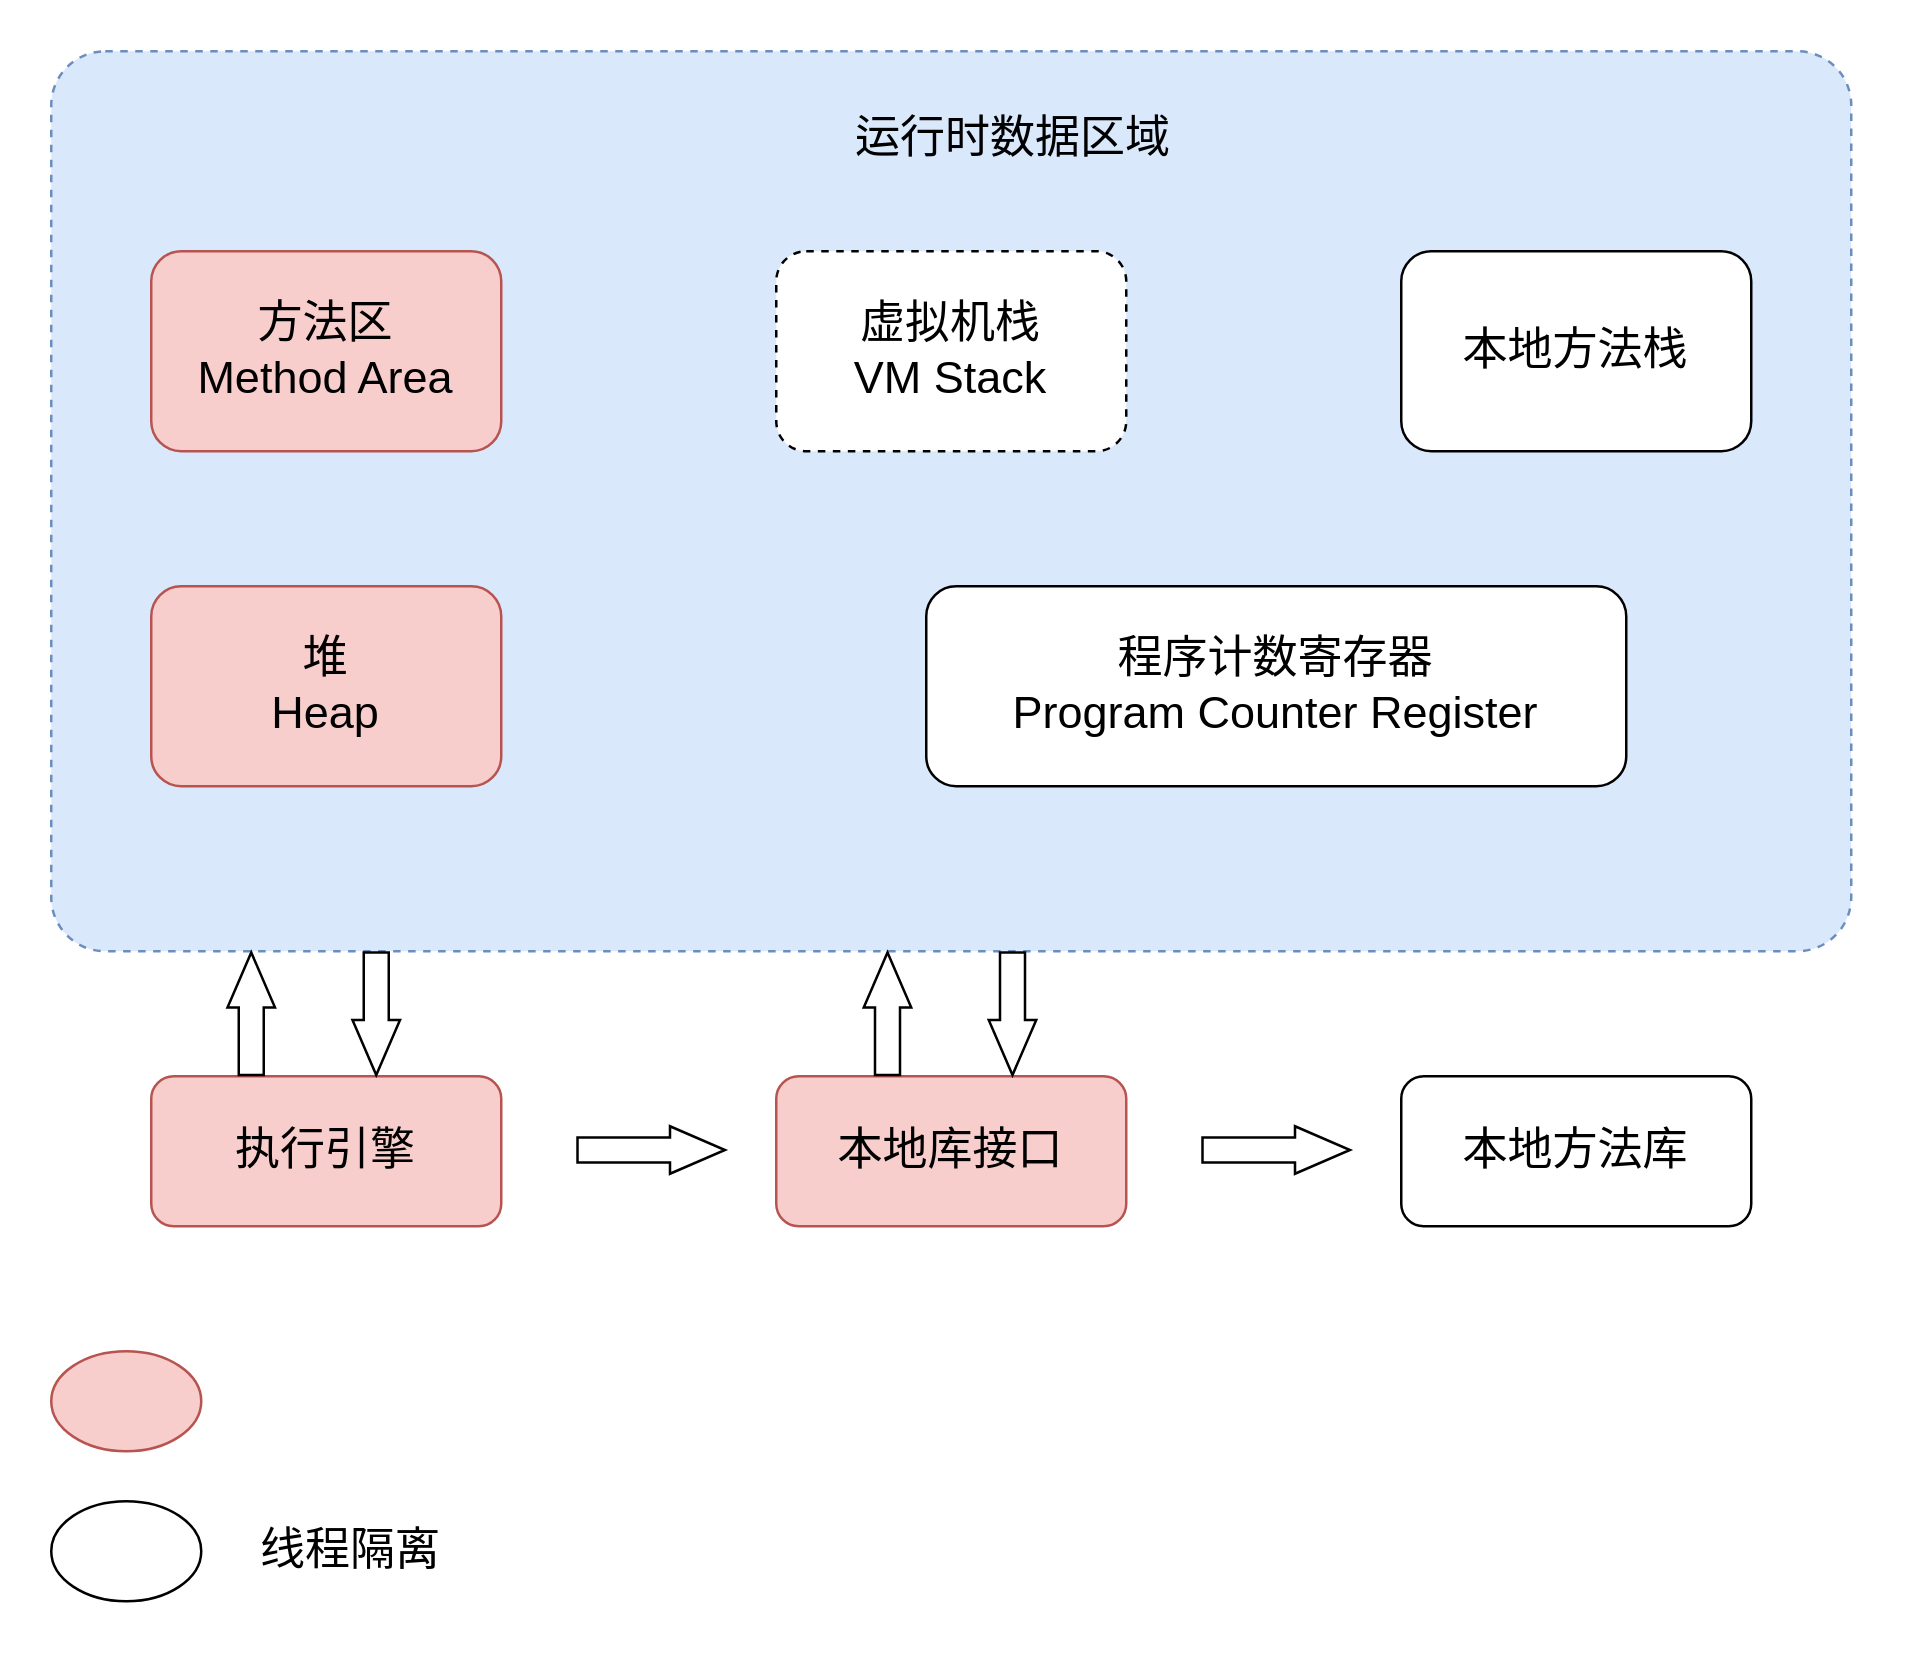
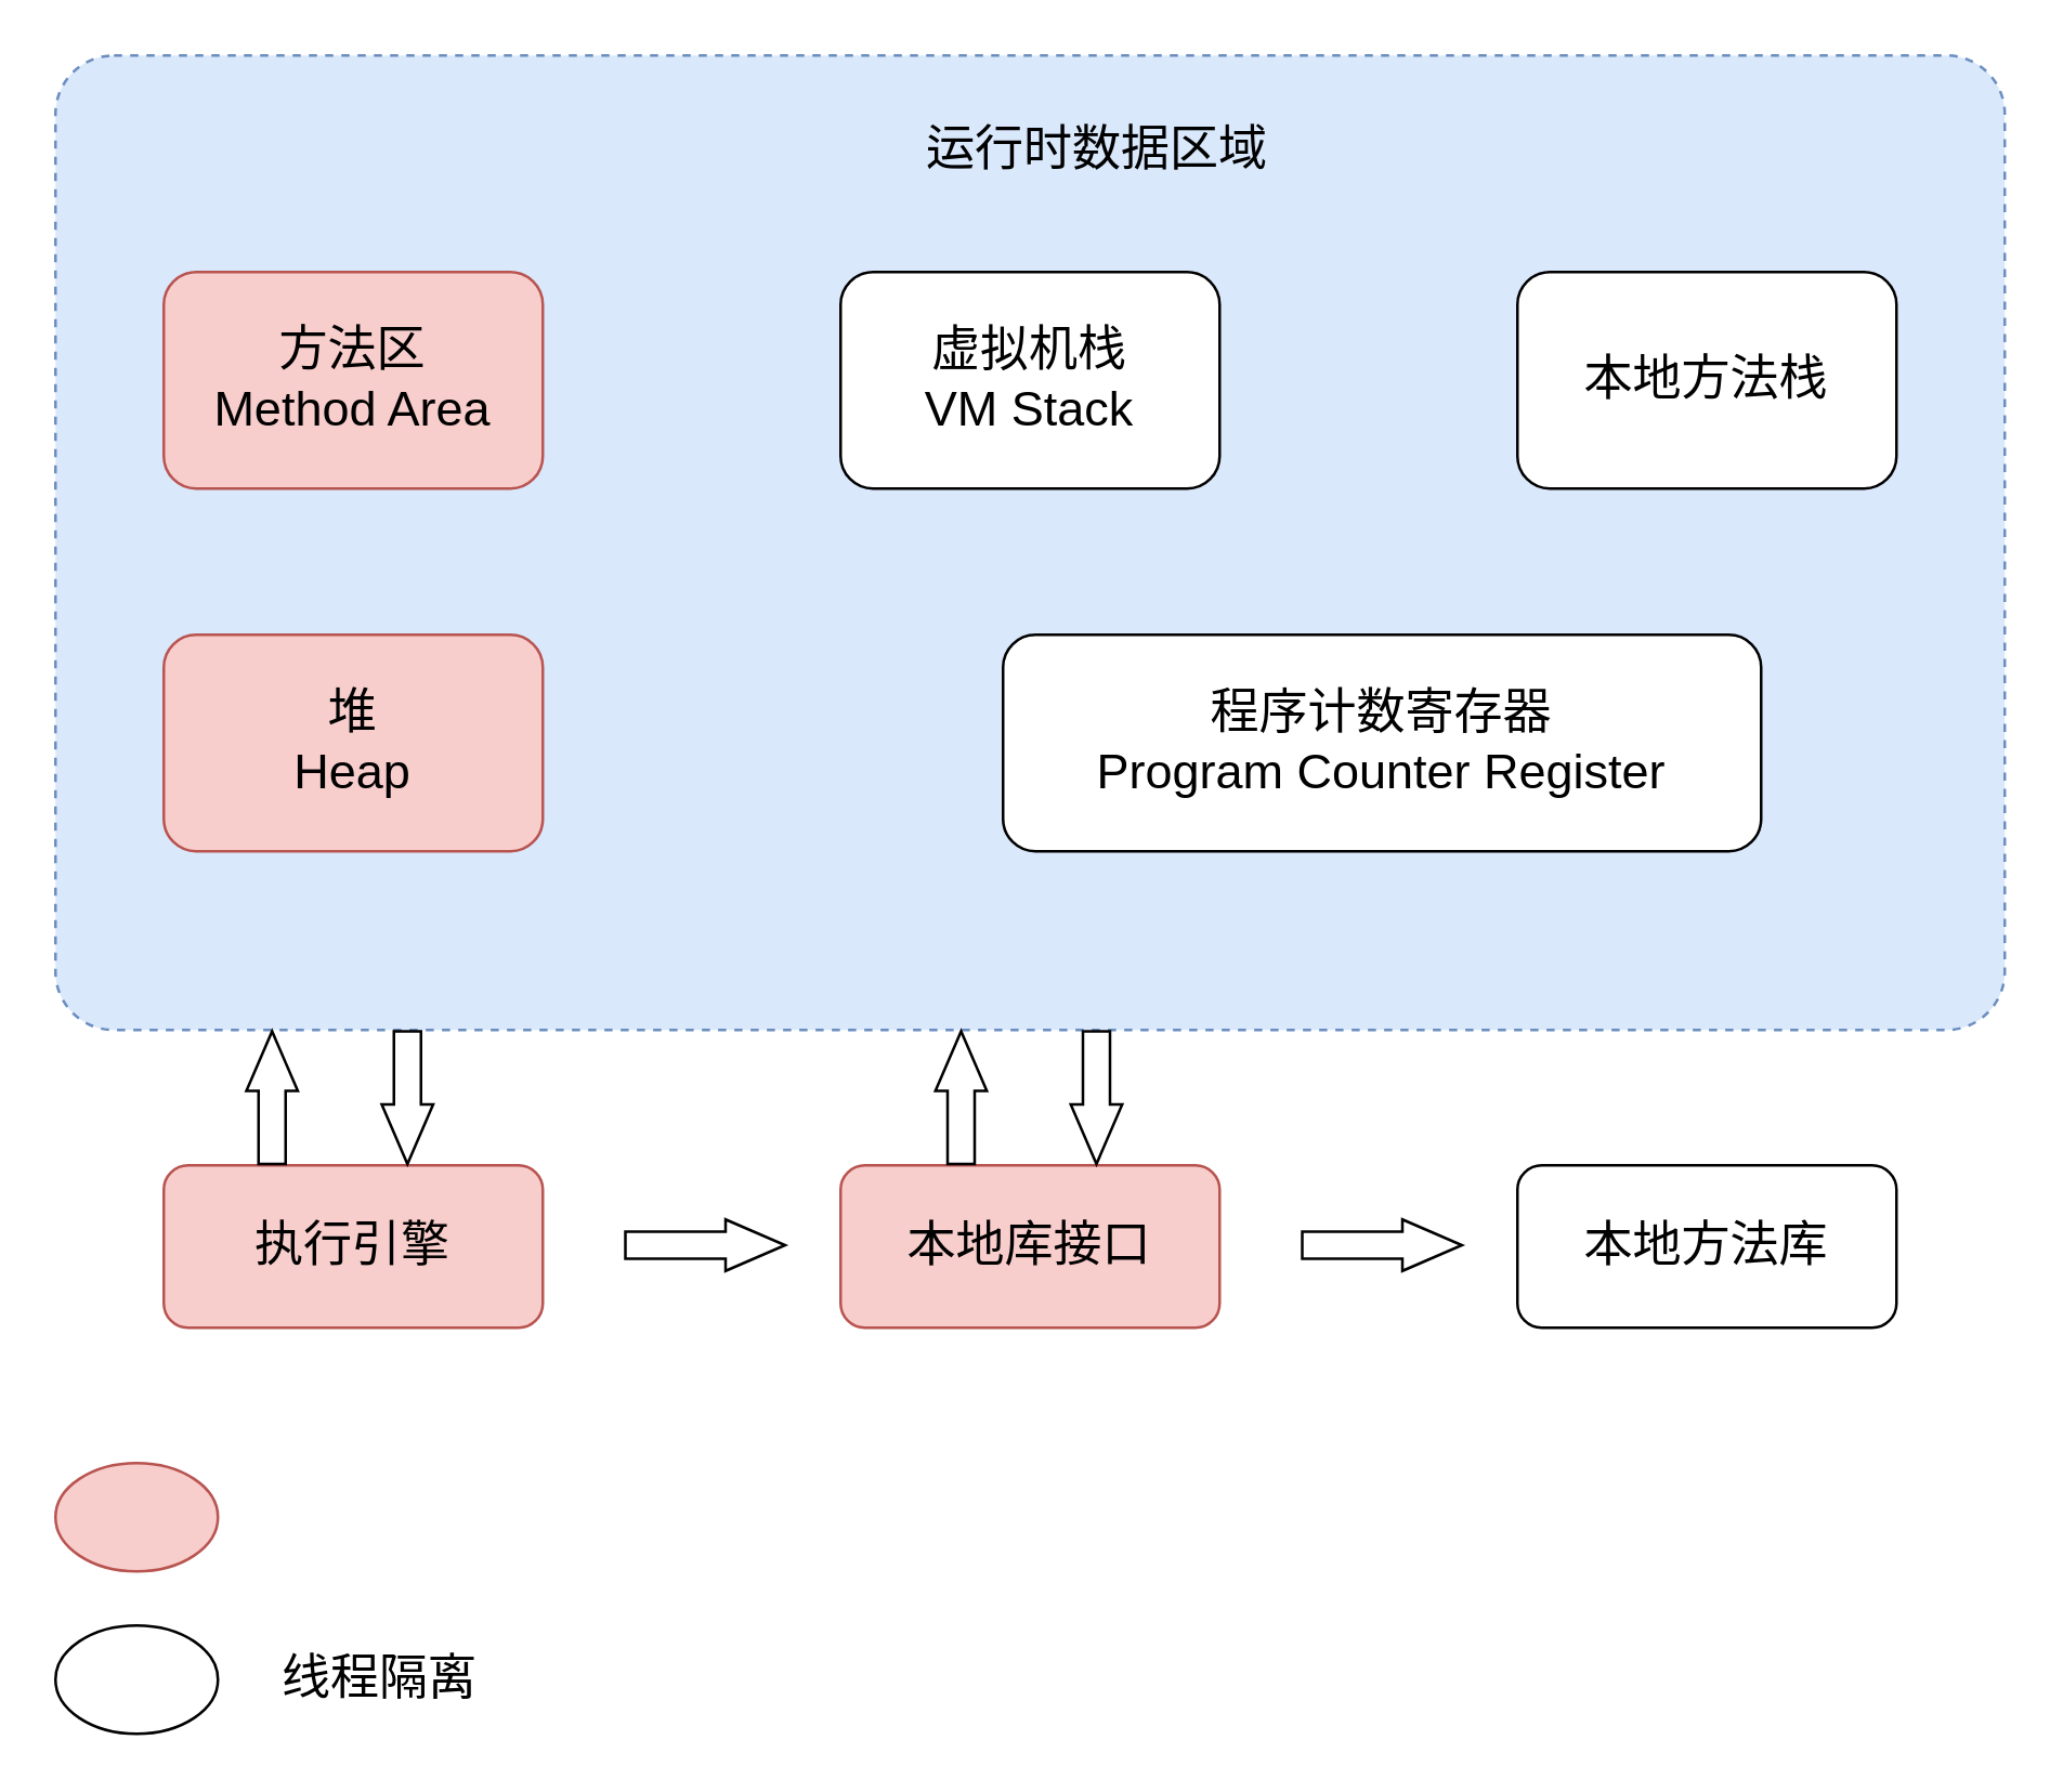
  <mxCell id="0" />
  <mxCell id="1" parent="0" />
  <mxCell id="2" value="" style="rounded=1;whiteSpace=wrap;html=1;fillColor=#dae8fc;dashed=1;arcSize=6;strokeColor=#6c8ebf;" vertex="1" parent="1"><mxGeometry x="20" y="20" width="720" height="360" as="geometry" /></mxCell>
  <mxCell id="3" value="运行时数据区域" style="text;html=1;strokeColor=none;fillColor=none;align=center;verticalAlign=middle;whiteSpace=wrap;rounded=0;fontSize=18;" vertex="1" parent="1"><mxGeometry x="330" y="30" width="150" height="50" as="geometry" /></mxCell>
  <mxCell id="4" value="方法区&lt;br&gt;Method Area" style="rounded=1;whiteSpace=wrap;html=1;fontSize=18;fillColor=#f8cecc;strokeColor=#b85450;" vertex="1" parent="1"><mxGeometry x="60" y="100" width="140" height="80" as="geometry" /></mxCell>
  <mxCell id="5" value="堆&lt;br&gt;Heap" style="rounded=1;whiteSpace=wrap;html=1;fontSize=18;fillColor=#f8cecc;strokeColor=#b85450;" vertex="1" parent="1"><mxGeometry x="60" y="234" width="140" height="80" as="geometry" /></mxCell>
- <mxCell id="6" value="虚拟机栈&lt;br&gt;VM Stack" style="rounded=1;whiteSpace=wrap;html=1;fontSize=18;dashed=1;" vertex="1" parent="1"><mxGeometry x="310" y="100" width="140" height="80" as="geometry" /></mxCell>
+ <mxCell id="6" value="虚拟机栈&lt;br&gt;VM Stack" style="rounded=1;whiteSpace=wrap;html=1;fontSize=18;" vertex="1" parent="1"><mxGeometry x="310" y="100" width="140" height="80" as="geometry" /></mxCell>
  <mxCell id="7" value="本地方法栈" style="rounded=1;whiteSpace=wrap;html=1;fontSize=18;" vertex="1" parent="1"><mxGeometry x="560" y="100" width="140" height="80" as="geometry" /></mxCell>
  <mxCell id="8" value="程序计数寄存器&lt;br&gt;Program Counter Register" style="rounded=1;whiteSpace=wrap;html=1;fontSize=18;" vertex="1" parent="1"><mxGeometry x="370" y="234" width="280" height="80" as="geometry" /></mxCell>
  <mxCell id="9" value="执行引擎" style="rounded=1;whiteSpace=wrap;html=1;fontSize=18;fillColor=#f8cecc;strokeColor=#b85450;" vertex="1" parent="1"><mxGeometry x="60" y="430" width="140" height="60" as="geometry" /></mxCell>
  <mxCell id="10" value="本地库接口" style="rounded=1;whiteSpace=wrap;html=1;fontSize=18;fillColor=#f8cecc;strokeColor=#b85450;" vertex="1" parent="1"><mxGeometry x="310" y="430" width="140" height="60" as="geometry" /></mxCell>
  <mxCell id="11" value="本地方法库" style="rounded=1;whiteSpace=wrap;html=1;fontSize=18;" vertex="1" parent="1"><mxGeometry x="560" y="430" width="140" height="60" as="geometry" /></mxCell>
  <mxCell id="12" value="" style="shape=flexArrow;endArrow=classic;html=1;rounded=0;fontSize=18;endWidth=8;endSize=7;" edge="1" parent="1"><mxGeometry width="50" height="50" relative="1" as="geometry"><mxPoint x="100" y="430" as="sourcePoint" /><mxPoint x="100" y="380" as="targetPoint" /></mxGeometry></mxCell>
  <mxCell id="13" value="" style="shape=flexArrow;endArrow=classic;html=1;rounded=0;fontSize=18;endWidth=8;endSize=7;" edge="1" parent="1"><mxGeometry width="50" height="50" relative="1" as="geometry"><mxPoint x="150" y="380" as="sourcePoint" /><mxPoint x="150" y="430" as="targetPoint" /></mxGeometry></mxCell>
  <mxCell id="14" value="" style="shape=flexArrow;endArrow=classic;html=1;rounded=0;fontSize=18;endWidth=8;endSize=7;" edge="1" parent="1"><mxGeometry width="50" height="50" relative="1" as="geometry"><mxPoint x="354.5" y="430" as="sourcePoint" /><mxPoint x="354.5" y="380" as="targetPoint" /></mxGeometry></mxCell>
  <mxCell id="15" value="" style="shape=flexArrow;endArrow=classic;html=1;rounded=0;fontSize=18;endWidth=8;endSize=7;" edge="1" parent="1"><mxGeometry width="50" height="50" relative="1" as="geometry"><mxPoint x="404.5" y="380" as="sourcePoint" /><mxPoint x="404.5" y="430" as="targetPoint" /></mxGeometry></mxCell>
  <mxCell id="16" value="" style="shape=flexArrow;endArrow=classic;html=1;rounded=0;fontSize=18;endWidth=8;endSize=7;" edge="1" parent="1"><mxGeometry width="50" height="50" relative="1" as="geometry"><mxPoint x="230" y="459.5" as="sourcePoint" /><mxPoint x="290" y="459.5" as="targetPoint" /></mxGeometry></mxCell>
  <mxCell id="17" value="" style="shape=flexArrow;endArrow=classic;html=1;rounded=0;fontSize=18;endWidth=8;endSize=7;" edge="1" parent="1"><mxGeometry width="50" height="50" relative="1" as="geometry"><mxPoint x="480" y="459.5" as="sourcePoint" /><mxPoint x="540" y="459.5" as="targetPoint" /></mxGeometry></mxCell>
  <mxCell id="18" value="" style="ellipse;whiteSpace=wrap;html=1;fontSize=18;fillColor=#f8cecc;strokeColor=#b85450;" vertex="1" parent="1"><mxGeometry x="20" y="540" width="60" height="40" as="geometry" /></mxCell>
  <mxCell id="19" value="" style="ellipse;whiteSpace=wrap;html=1;fontSize=18;" vertex="1" parent="1"><mxGeometry x="20" y="600" width="60" height="40" as="geometry" /></mxCell>
  <mxCell id="20" value="线程隔离" style="text;html=1;strokeColor=none;fillColor=none;align=center;verticalAlign=middle;whiteSpace=wrap;rounded=0;fontSize=18;" vertex="1" parent="1"><mxGeometry x="100" y="605" width="80" height="30" as="geometry" /></mxCell>
